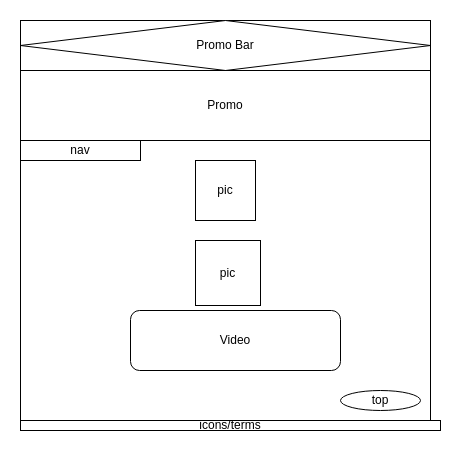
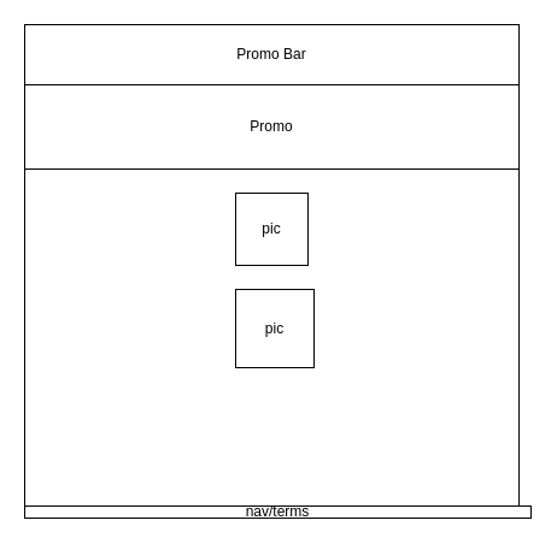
  <mxCell id="0" />
  <mxCell id="1" parent="0" />
  <mxCell id="2" value="" style="whiteSpace=wrap;html=1;aspect=fixed;" vertex="1" parent="1"><mxGeometry x="20" y="20" width="410" height="410" as="geometry" /></mxCell>
- <mxCell id="3" value="Promo Bar" style="rhombus;whiteSpace=wrap;html=1;" vertex="1" parent="1"><mxGeometry x="20" y="20" width="410" height="50" as="geometry" /></mxCell>
+ <mxCell id="3" value="Promo Bar" style="rounded=0;whiteSpace=wrap;html=1;" vertex="1" parent="1"><mxGeometry x="20" y="20" width="410" height="50" as="geometry" /></mxCell>
  <mxCell id="4" value="Promo" style="rounded=0;whiteSpace=wrap;html=1;" vertex="1" parent="1"><mxGeometry x="20" y="70" width="410" height="70" as="geometry" /></mxCell>
  <mxCell id="5" style="edgeStyle=orthogonalEdgeStyle;rounded=0;orthogonalLoop=1;jettySize=auto;html=1;exitX=0.5;exitY=1;exitDx=0;exitDy=0;" edge="1" parent="1" source="3" target="3"><mxGeometry relative="1" as="geometry" /></mxCell>
- <mxCell id="6" value="nav" style="rounded=0;whiteSpace=wrap;html=1;" vertex="1" parent="1"><mxGeometry x="20" y="140" width="120" height="20" as="geometry" /></mxCell>
  <mxCell id="7" value="pic" style="whiteSpace=wrap;html=1;aspect=fixed;" vertex="1" parent="1"><mxGeometry x="195" y="160" width="60" height="60" as="geometry" /></mxCell>
  <mxCell id="8" value="pic" style="whiteSpace=wrap;html=1;aspect=fixed;" vertex="1" parent="1"><mxGeometry x="195" y="240" width="65" height="65" as="geometry" /></mxCell>
- <mxCell id="9" value="icons/terms" style="rounded=0;whiteSpace=wrap;html=1;" vertex="1" parent="1"><mxGeometry x="20" y="420" width="420" height="10" as="geometry" /></mxCell>
- <mxCell id="10" value="Video" style="rounded=1;whiteSpace=wrap;html=1;" vertex="1" parent="1"><mxGeometry x="130" y="310" width="210" height="60" as="geometry" /></mxCell>
- <mxCell id="11" value="top" style="ellipse;whiteSpace=wrap;html=1;" vertex="1" parent="1"><mxGeometry x="340" y="390" width="80" height="20" as="geometry" /></mxCell>
+ <mxCell id="9" value="nav/terms" style="rounded=0;whiteSpace=wrap;html=1;" vertex="1" parent="1"><mxGeometry x="20" y="420" width="420" height="10" as="geometry" /></mxCell>
